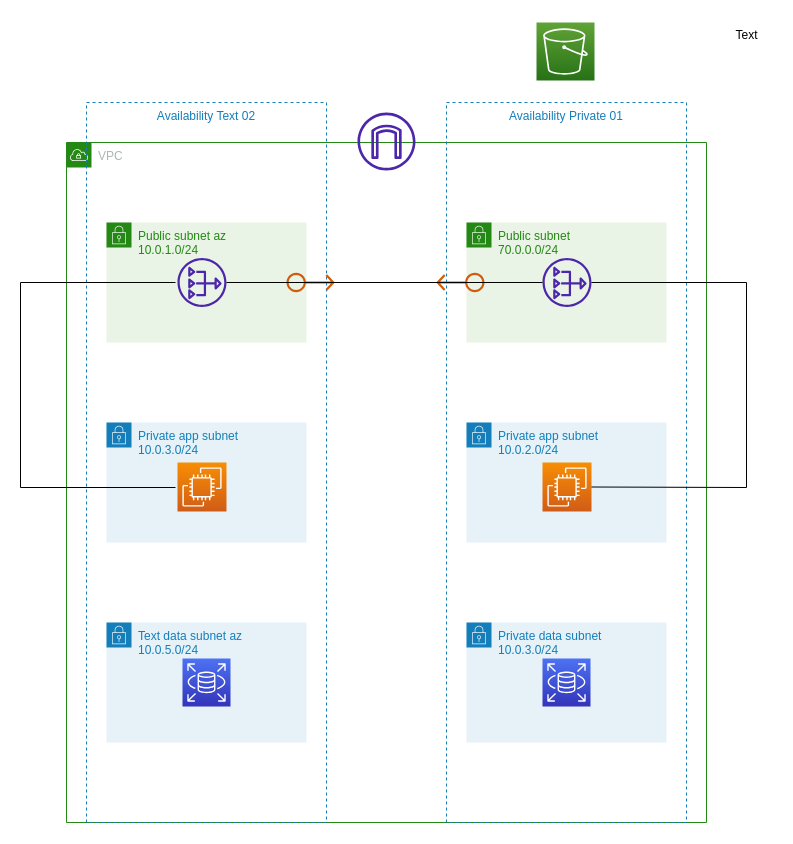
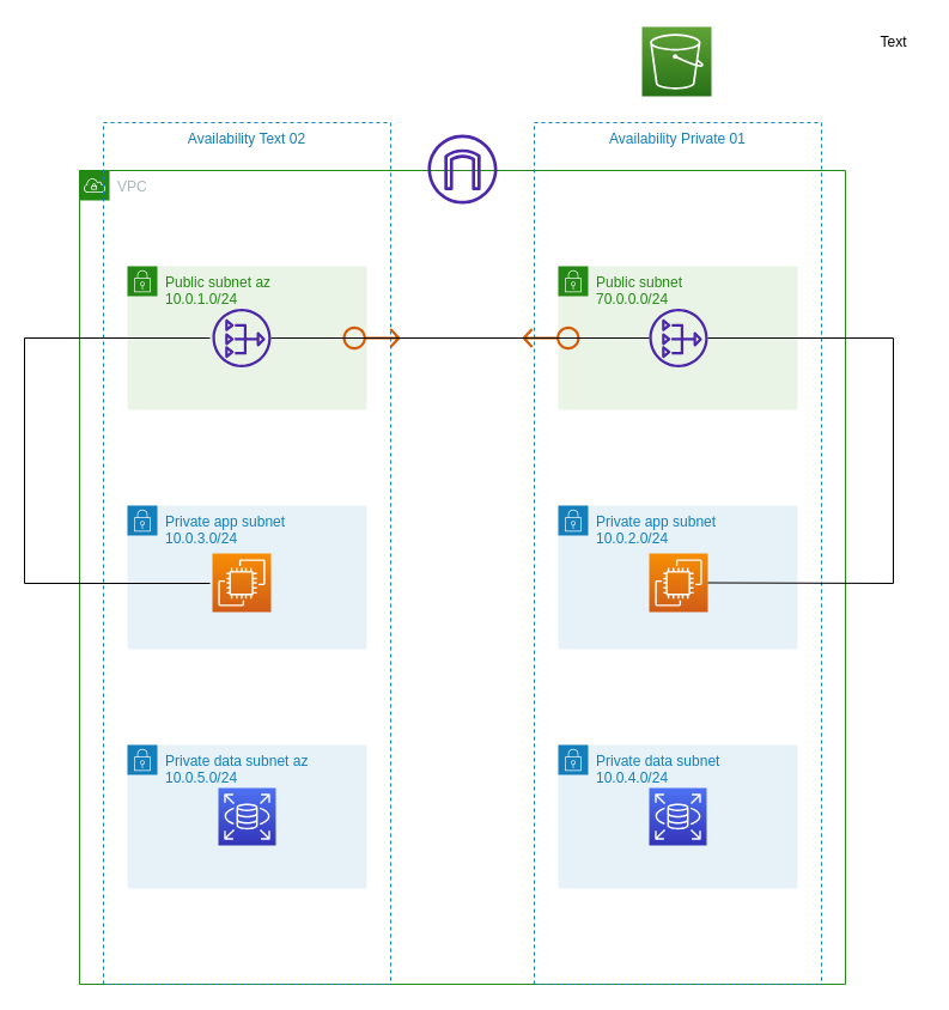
  <mxCell id="0" />
  <mxCell id="1" parent="0" />
  <mxCell id="2" value="" style="sketch=0;points=[[0,0,0],[0.25,0,0],[0.5,0,0],[0.75,0,0],[1,0,0],[0,1,0],[0.25,1,0],[0.5,1,0],[0.75,1,0],[1,1,0],[0,0.25,0],[0,0.5,0],[0,0.75,0],[1,0.25,0],[1,0.5,0],[1,0.75,0]];outlineConnect=0;fontColor=#232F3E;gradientColor=#60A337;gradientDirection=north;fillColor=#277116;strokeColor=#ffffff;dashed=0;verticalLabelPosition=bottom;verticalAlign=top;align=center;html=1;fontSize=12;fontStyle=0;aspect=fixed;shape=mxgraph.aws4.resourceIcon;resIcon=mxgraph.aws4.s3;" vertex="1" parent="1"><mxGeometry x="536" y="22" width="58" height="58" as="geometry" /></mxCell>
  <mxCell id="3" value="VPC" style="points=[[0,0],[0.25,0],[0.5,0],[0.75,0],[1,0],[1,0.25],[1,0.5],[1,0.75],[1,1],[0.75,1],[0.5,1],[0.25,1],[0,1],[0,0.75],[0,0.5],[0,0.25]];outlineConnect=0;gradientColor=none;html=1;whiteSpace=wrap;fontSize=12;fontStyle=0;container=1;pointerEvents=0;collapsible=0;recursiveResize=0;shape=mxgraph.aws4.group;grIcon=mxgraph.aws4.group_vpc;strokeColor=#248814;fillColor=none;verticalAlign=top;align=left;spacingLeft=30;fontColor=#AAB7B8;dashed=0;" vertex="1" parent="1"><mxGeometry x="66" y="142" width="640" height="680" as="geometry" /></mxCell>
  <mxCell id="4" value="Availability Text 02" style="fillColor=none;strokeColor=#147EBA;dashed=1;verticalAlign=top;fontStyle=0;fontColor=#147EBA;whiteSpace=wrap;html=1;" vertex="1" parent="3"><mxGeometry x="20" y="-40" width="240" height="720" as="geometry" /></mxCell>
  <mxCell id="5" value="Availability Private 01" style="fillColor=none;strokeColor=#147EBA;dashed=1;verticalAlign=top;fontStyle=0;fontColor=#147EBA;whiteSpace=wrap;html=1;" vertex="1" parent="3"><mxGeometry x="380" y="-40" width="240" height="720" as="geometry" /></mxCell>
  <mxCell id="6" value="Public subnet az&lt;br&gt;10.0.1.0/24" style="points=[[0,0],[0.25,0],[0.5,0],[0.75,0],[1,0],[1,0.25],[1,0.5],[1,0.75],[1,1],[0.75,1],[0.5,1],[0.25,1],[0,1],[0,0.75],[0,0.5],[0,0.25]];outlineConnect=0;gradientColor=none;html=1;whiteSpace=wrap;fontSize=12;fontStyle=0;container=1;pointerEvents=0;collapsible=0;recursiveResize=0;shape=mxgraph.aws4.group;grIcon=mxgraph.aws4.group_security_group;grStroke=0;strokeColor=#248814;fillColor=#E9F3E6;verticalAlign=top;align=left;spacingLeft=30;fontColor=#248814;dashed=0;" vertex="1" parent="3"><mxGeometry x="40" y="80" width="200" height="120" as="geometry" /></mxCell>
  <mxCell id="7" value="" style="sketch=0;outlineConnect=0;fontColor=#232F3E;gradientColor=none;fillColor=#4D27AA;strokeColor=none;dashed=0;verticalLabelPosition=bottom;verticalAlign=top;align=center;html=1;fontSize=12;fontStyle=0;aspect=fixed;pointerEvents=1;shape=mxgraph.aws4.nat_gateway;" vertex="1" parent="6"><mxGeometry x="71" y="35.5" width="49" height="49" as="geometry" /></mxCell>
  <mxCell id="8" value="Public subnet&lt;br&gt;70.0.0.0/24" style="points=[[0,0],[0.25,0],[0.5,0],[0.75,0],[1,0],[1,0.25],[1,0.5],[1,0.75],[1,1],[0.75,1],[0.5,1],[0.25,1],[0,1],[0,0.75],[0,0.5],[0,0.25]];outlineConnect=0;gradientColor=none;html=1;whiteSpace=wrap;fontSize=12;fontStyle=0;container=1;pointerEvents=0;collapsible=0;recursiveResize=0;shape=mxgraph.aws4.group;grIcon=mxgraph.aws4.group_security_group;grStroke=0;strokeColor=#248814;fillColor=#E9F3E6;verticalAlign=top;align=left;spacingLeft=30;fontColor=#248814;dashed=0;" vertex="1" parent="3"><mxGeometry x="400" y="80" width="200" height="120" as="geometry" /></mxCell>
  <mxCell id="9" value="" style="sketch=0;outlineConnect=0;fontColor=#232F3E;gradientColor=none;fillColor=#4D27AA;strokeColor=none;dashed=0;verticalLabelPosition=bottom;verticalAlign=top;align=center;html=1;fontSize=12;fontStyle=0;aspect=fixed;pointerEvents=1;shape=mxgraph.aws4.nat_gateway;" vertex="1" parent="8"><mxGeometry x="76" y="35.5" width="49" height="49" as="geometry" /></mxCell>
  <mxCell id="10" value="" style="sketch=0;outlineConnect=0;fontColor=#232F3E;gradientColor=none;fillColor=#D45B07;strokeColor=none;dashed=0;verticalLabelPosition=bottom;verticalAlign=top;align=center;html=1;fontSize=12;fontStyle=0;aspect=fixed;pointerEvents=1;shape=mxgraph.aws4.elastic_ip_address;rotation=-180;" vertex="1" parent="8"><mxGeometry x="-30" y="50" width="48" height="20" as="geometry" /></mxCell>
  <mxCell id="11" value="Private app subnet&lt;br&gt;10.0.3.0/24" style="points=[[0,0],[0.25,0],[0.5,0],[0.75,0],[1,0],[1,0.25],[1,0.5],[1,0.75],[1,1],[0.75,1],[0.5,1],[0.25,1],[0,1],[0,0.75],[0,0.5],[0,0.25]];outlineConnect=0;gradientColor=none;html=1;whiteSpace=wrap;fontSize=12;fontStyle=0;container=1;pointerEvents=0;collapsible=0;recursiveResize=0;shape=mxgraph.aws4.group;grIcon=mxgraph.aws4.group_security_group;grStroke=0;strokeColor=#147EBA;fillColor=#E6F2F8;verticalAlign=top;align=left;spacingLeft=30;fontColor=#147EBA;dashed=0;" vertex="1" parent="3"><mxGeometry x="40" y="280" width="200" height="120" as="geometry" /></mxCell>
  <mxCell id="12" value="" style="sketch=0;points=[[0,0,0],[0.25,0,0],[0.5,0,0],[0.75,0,0],[1,0,0],[0,1,0],[0.25,1,0],[0.5,1,0],[0.75,1,0],[1,1,0],[0,0.25,0],[0,0.5,0],[0,0.75,0],[1,0.25,0],[1,0.5,0],[1,0.75,0]];outlineConnect=0;fontColor=#232F3E;gradientColor=#F78E04;gradientDirection=north;fillColor=#D05C17;strokeColor=#ffffff;dashed=0;verticalLabelPosition=bottom;verticalAlign=top;align=center;html=1;fontSize=12;fontStyle=0;aspect=fixed;shape=mxgraph.aws4.resourceIcon;resIcon=mxgraph.aws4.ec2;" vertex="1" parent="11"><mxGeometry x="71" y="40" width="49" height="49" as="geometry" /></mxCell>
  <mxCell id="13" value="Private app subnet&lt;br&gt;10.0.2.0/24" style="points=[[0,0],[0.25,0],[0.5,0],[0.75,0],[1,0],[1,0.25],[1,0.5],[1,0.75],[1,1],[0.75,1],[0.5,1],[0.25,1],[0,1],[0,0.75],[0,0.5],[0,0.25]];outlineConnect=0;gradientColor=none;html=1;whiteSpace=wrap;fontSize=12;fontStyle=0;container=1;pointerEvents=0;collapsible=0;recursiveResize=0;shape=mxgraph.aws4.group;grIcon=mxgraph.aws4.group_security_group;grStroke=0;strokeColor=#147EBA;fillColor=#E6F2F8;verticalAlign=top;align=left;spacingLeft=30;fontColor=#147EBA;dashed=0;" vertex="1" parent="3"><mxGeometry x="400" y="280" width="200" height="120" as="geometry" /></mxCell>
  <mxCell id="14" value="" style="sketch=0;points=[[0,0,0],[0.25,0,0],[0.5,0,0],[0.75,0,0],[1,0,0],[0,1,0],[0.25,1,0],[0.5,1,0],[0.75,1,0],[1,1,0],[0,0.25,0],[0,0.5,0],[0,0.75,0],[1,0.25,0],[1,0.5,0],[1,0.75,0]];outlineConnect=0;fontColor=#232F3E;gradientColor=#F78E04;gradientDirection=north;fillColor=#D05C17;strokeColor=#ffffff;dashed=0;verticalLabelPosition=bottom;verticalAlign=top;align=center;html=1;fontSize=12;fontStyle=0;aspect=fixed;shape=mxgraph.aws4.resourceIcon;resIcon=mxgraph.aws4.ec2;" vertex="1" parent="13"><mxGeometry x="76" y="40" width="49" height="49" as="geometry" /></mxCell>
  <mxCell id="15" style="edgeStyle=orthogonalEdgeStyle;rounded=0;orthogonalLoop=1;jettySize=auto;html=1;exitX=0.5;exitY=1;exitDx=0;exitDy=0;" edge="1" parent="3" source="6" target="6"><mxGeometry relative="1" as="geometry" /></mxCell>
- <mxCell id="16" value="Text data subnet az&lt;br&gt;10.0.5.0/24" style="points=[[0,0],[0.25,0],[0.5,0],[0.75,0],[1,0],[1,0.25],[1,0.5],[1,0.75],[1,1],[0.75,1],[0.5,1],[0.25,1],[0,1],[0,0.75],[0,0.5],[0,0.25]];outlineConnect=0;gradientColor=none;html=1;whiteSpace=wrap;fontSize=12;fontStyle=0;container=1;pointerEvents=0;collapsible=0;recursiveResize=0;shape=mxgraph.aws4.group;grIcon=mxgraph.aws4.group_security_group;grStroke=0;strokeColor=#147EBA;fillColor=#E6F2F8;verticalAlign=top;align=left;spacingLeft=30;fontColor=#147EBA;dashed=0;" vertex="1" parent="3"><mxGeometry x="40" y="480" width="200" height="120" as="geometry" /></mxCell>
+ <mxCell id="16" value="Private data subnet az&lt;br&gt;10.0.5.0/24" style="points=[[0,0],[0.25,0],[0.5,0],[0.75,0],[1,0],[1,0.25],[1,0.5],[1,0.75],[1,1],[0.75,1],[0.5,1],[0.25,1],[0,1],[0,0.75],[0,0.5],[0,0.25]];outlineConnect=0;gradientColor=none;html=1;whiteSpace=wrap;fontSize=12;fontStyle=0;container=1;pointerEvents=0;collapsible=0;recursiveResize=0;shape=mxgraph.aws4.group;grIcon=mxgraph.aws4.group_security_group;grStroke=0;strokeColor=#147EBA;fillColor=#E6F2F8;verticalAlign=top;align=left;spacingLeft=30;fontColor=#147EBA;dashed=0;" vertex="1" parent="3"><mxGeometry x="40" y="480" width="200" height="120" as="geometry" /></mxCell>
  <mxCell id="17" value="" style="sketch=0;points=[[0,0,0],[0.25,0,0],[0.5,0,0],[0.75,0,0],[1,0,0],[0,1,0],[0.25,1,0],[0.5,1,0],[0.75,1,0],[1,1,0],[0,0.25,0],[0,0.5,0],[0,0.75,0],[1,0.25,0],[1,0.5,0],[1,0.75,0]];outlineConnect=0;fontColor=#232F3E;gradientColor=#4D72F3;gradientDirection=north;fillColor=#3334B9;strokeColor=#ffffff;dashed=0;verticalLabelPosition=bottom;verticalAlign=top;align=center;html=1;fontSize=12;fontStyle=0;aspect=fixed;shape=mxgraph.aws4.resourceIcon;resIcon=mxgraph.aws4.rds;" vertex="1" parent="16"><mxGeometry x="76" y="36" width="48" height="48" as="geometry" /></mxCell>
- <mxCell id="18" value="Private data subnet&lt;br&gt;10.0.3.0/24" style="points=[[0,0],[0.25,0],[0.5,0],[0.75,0],[1,0],[1,0.25],[1,0.5],[1,0.75],[1,1],[0.75,1],[0.5,1],[0.25,1],[0,1],[0,0.75],[0,0.5],[0,0.25]];outlineConnect=0;gradientColor=none;html=1;whiteSpace=wrap;fontSize=12;fontStyle=0;container=1;pointerEvents=0;collapsible=0;recursiveResize=0;shape=mxgraph.aws4.group;grIcon=mxgraph.aws4.group_security_group;grStroke=0;strokeColor=#147EBA;fillColor=#E6F2F8;verticalAlign=top;align=left;spacingLeft=30;fontColor=#147EBA;dashed=0;" vertex="1" parent="3"><mxGeometry x="400" y="480" width="200" height="120" as="geometry" /></mxCell>
+ <mxCell id="18" value="Private data subnet&lt;br&gt;10.0.4.0/24" style="points=[[0,0],[0.25,0],[0.5,0],[0.75,0],[1,0],[1,0.25],[1,0.5],[1,0.75],[1,1],[0.75,1],[0.5,1],[0.25,1],[0,1],[0,0.75],[0,0.5],[0,0.25]];outlineConnect=0;gradientColor=none;html=1;whiteSpace=wrap;fontSize=12;fontStyle=0;container=1;pointerEvents=0;collapsible=0;recursiveResize=0;shape=mxgraph.aws4.group;grIcon=mxgraph.aws4.group_security_group;grStroke=0;strokeColor=#147EBA;fillColor=#E6F2F8;verticalAlign=top;align=left;spacingLeft=30;fontColor=#147EBA;dashed=0;" vertex="1" parent="3"><mxGeometry x="400" y="480" width="200" height="120" as="geometry" /></mxCell>
  <mxCell id="19" value="" style="sketch=0;points=[[0,0,0],[0.25,0,0],[0.5,0,0],[0.75,0,0],[1,0,0],[0,1,0],[0.25,1,0],[0.5,1,0],[0.75,1,0],[1,1,0],[0,0.25,0],[0,0.5,0],[0,0.75,0],[1,0.25,0],[1,0.5,0],[1,0.75,0]];outlineConnect=0;fontColor=#232F3E;gradientColor=#4D72F3;gradientDirection=north;fillColor=#3334B9;strokeColor=#ffffff;dashed=0;verticalLabelPosition=bottom;verticalAlign=top;align=center;html=1;fontSize=12;fontStyle=0;aspect=fixed;shape=mxgraph.aws4.resourceIcon;resIcon=mxgraph.aws4.rds;" vertex="1" parent="18"><mxGeometry x="76" y="36" width="48" height="48" as="geometry" /></mxCell>
  <mxCell id="20" value="" style="sketch=0;outlineConnect=0;fontColor=#232F3E;gradientColor=none;fillColor=#4D27AA;strokeColor=none;dashed=0;verticalLabelPosition=bottom;verticalAlign=top;align=center;html=1;fontSize=12;fontStyle=0;aspect=fixed;pointerEvents=1;shape=mxgraph.aws4.internet_gateway;" vertex="1" parent="3"><mxGeometry x="291" y="-30" width="58" height="58" as="geometry" /></mxCell>
  <mxCell id="21" value="" style="sketch=0;outlineConnect=0;fontColor=#232F3E;gradientColor=none;fillColor=#D45B07;strokeColor=none;dashed=0;verticalLabelPosition=bottom;verticalAlign=top;align=center;html=1;fontSize=12;fontStyle=0;aspect=fixed;pointerEvents=1;shape=mxgraph.aws4.elastic_ip_address;" vertex="1" parent="3"><mxGeometry x="220" y="130" width="48" height="20" as="geometry" /></mxCell>
  <mxCell id="22" value="" style="endArrow=none;html=1;rounded=0;" edge="1" parent="3" source="7" target="9"><mxGeometry width="50" height="50" relative="1" as="geometry"><mxPoint x="450" y="290" as="sourcePoint" /><mxPoint x="500" y="240" as="targetPoint" /></mxGeometry></mxCell>
  <mxCell id="23" value="" style="endArrow=none;html=1;rounded=0;exitX=1;exitY=0.5;exitDx=0;exitDy=0;exitPerimeter=0;" edge="1" parent="3" source="14" target="9"><mxGeometry width="50" height="50" relative="1" as="geometry"><mxPoint x="450" y="290" as="sourcePoint" /><mxPoint x="500" y="240" as="targetPoint" /><Array as="points"><mxPoint x="680" y="345" /><mxPoint x="680" y="140" /></Array></mxGeometry></mxCell>
  <mxCell id="24" value="Text" style="text;html=1;align=center;verticalAlign=middle;resizable=0;points=[];autosize=1;strokeColor=none;fillColor=none;" vertex="1" parent="1"><mxGeometry x="721" y="20" width="50" height="30" as="geometry" /></mxCell>
  <mxCell id="25" value="" style="endArrow=none;html=1;rounded=0;exitX=1;exitY=0.5;exitDx=0;exitDy=0;exitPerimeter=0;" edge="1" parent="1"><mxGeometry width="50" height="50" relative="1" as="geometry"><mxPoint x="175" y="487" as="sourcePoint" /><mxPoint x="175" y="282" as="targetPoint" /><Array as="points"><mxPoint x="20" y="487" /><mxPoint x="20" y="282" /></Array></mxGeometry></mxCell>
